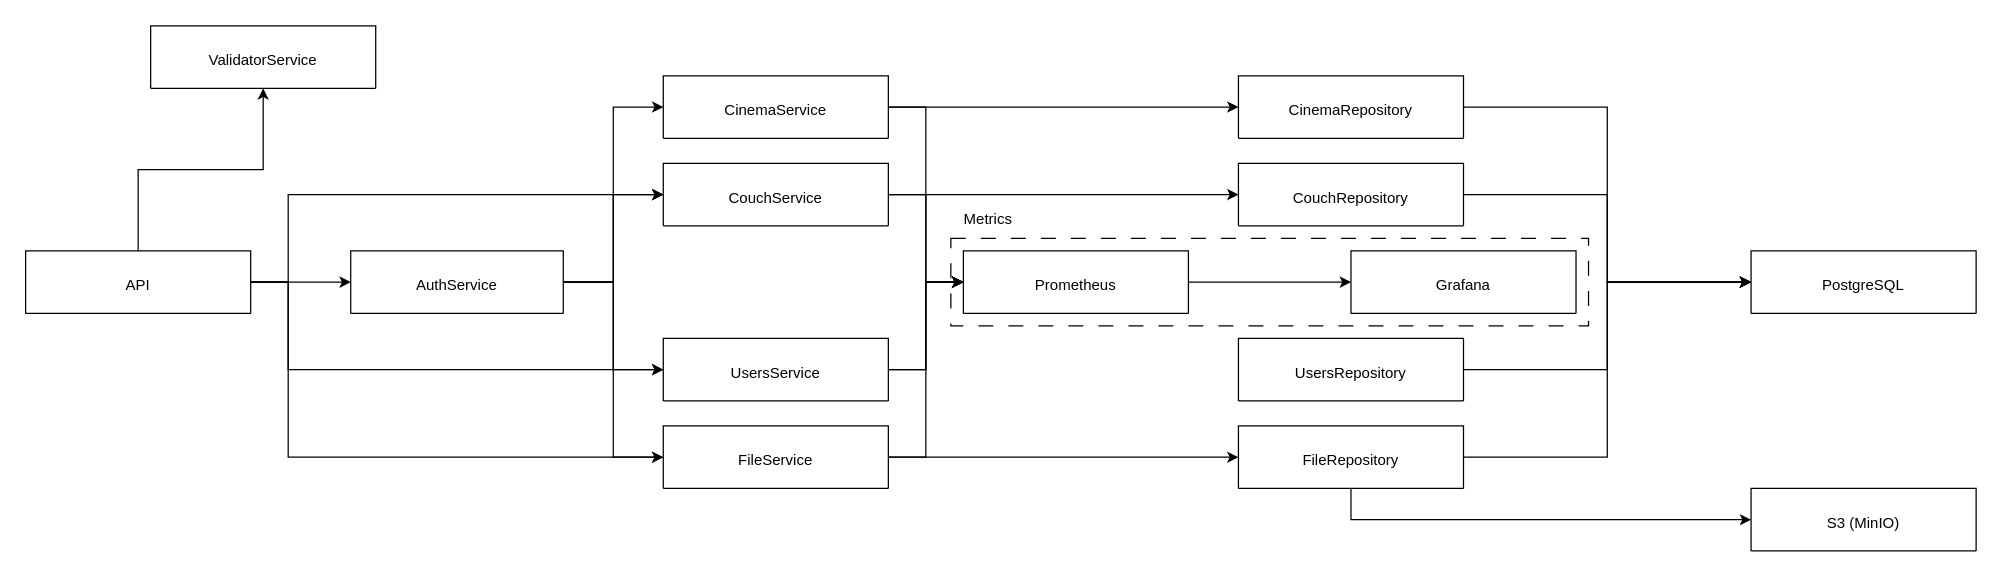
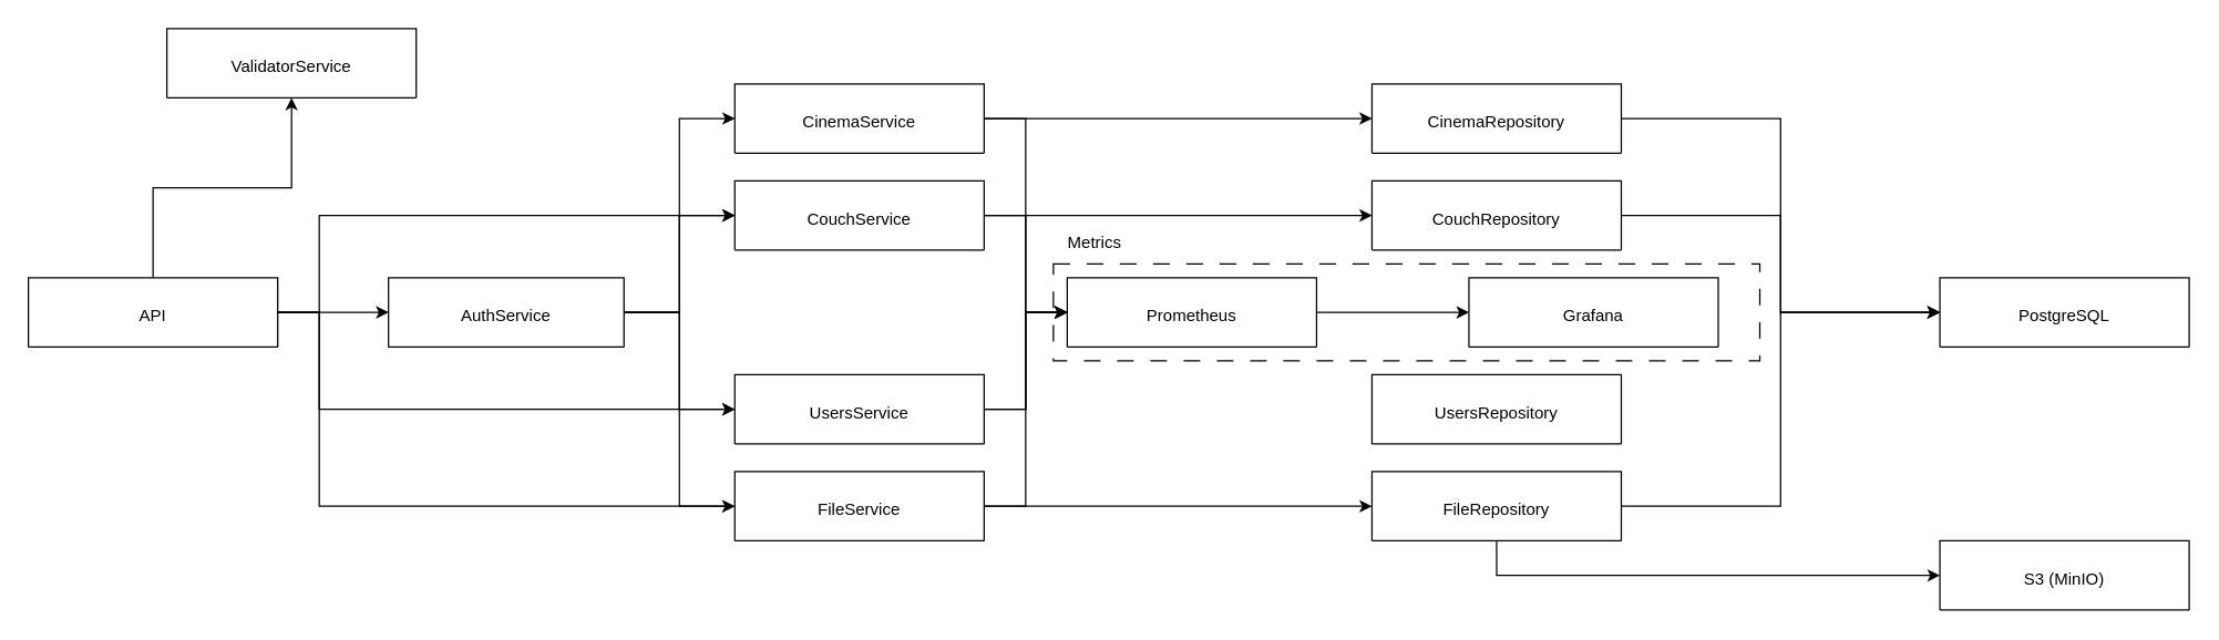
  <mxCell id="0" />
  <mxCell id="1" parent="0" />
  <mxCell id="2" style="edgeStyle=orthogonalEdgeStyle;rounded=0;orthogonalLoop=1;jettySize=auto;html=1;exitX=1;exitY=0.5;exitDx=0;exitDy=0;entryX=0;entryY=0.5;entryDx=0;entryDy=0;" edge="1" parent="1" source="4" target="21"><mxGeometry relative="1" as="geometry" /></mxCell>
  <mxCell id="3" style="edgeStyle=orthogonalEdgeStyle;rounded=0;orthogonalLoop=1;jettySize=auto;html=1;exitX=1;exitY=0.5;exitDx=0;exitDy=0;entryX=0;entryY=0.5;entryDx=0;entryDy=0;" edge="1" parent="1" source="4" target="21"><mxGeometry relative="1" as="geometry" /></mxCell>
  <mxCell id="4" value="&lt;div&gt;&lt;br&gt;&lt;/div&gt;&lt;div&gt;UsersService&lt;/div&gt;" style="swimlane;fontStyle=0;align=center;verticalAlign=top;childLayout=stackLayout;horizontal=1;startSize=55;horizontalStack=0;resizeParent=1;resizeParentMax=0;resizeLast=0;collapsible=0;marginBottom=0;html=1;whiteSpace=wrap;" vertex="1" parent="1"><mxGeometry x="530" y="270" width="180" height="50" as="geometry" /></mxCell>
  <mxCell id="5" style="edgeStyle=orthogonalEdgeStyle;rounded=0;orthogonalLoop=1;jettySize=auto;html=1;exitX=1;exitY=0.5;exitDx=0;exitDy=0;" edge="1" parent="1" source="7" target="29"><mxGeometry relative="1" as="geometry" /></mxCell>
  <mxCell id="6" style="edgeStyle=orthogonalEdgeStyle;rounded=0;orthogonalLoop=1;jettySize=auto;html=1;exitX=1;exitY=0.5;exitDx=0;exitDy=0;entryX=0;entryY=0.5;entryDx=0;entryDy=0;" edge="1" parent="1" source="7" target="21"><mxGeometry relative="1" as="geometry" /></mxCell>
  <mxCell id="7" value="&lt;div&gt;&lt;br&gt;&lt;/div&gt;&lt;div&gt;CinemaService&lt;/div&gt;" style="swimlane;fontStyle=0;align=center;verticalAlign=top;childLayout=stackLayout;horizontal=1;startSize=55;horizontalStack=0;resizeParent=1;resizeParentMax=0;resizeLast=0;collapsible=0;marginBottom=0;html=1;whiteSpace=wrap;" vertex="1" parent="1"><mxGeometry x="530" y="60" width="180" height="50" as="geometry" /></mxCell>
  <mxCell id="8" style="edgeStyle=orthogonalEdgeStyle;rounded=0;orthogonalLoop=1;jettySize=auto;html=1;exitX=1;exitY=0.5;exitDx=0;exitDy=0;entryX=0;entryY=0.5;entryDx=0;entryDy=0;" edge="1" parent="1" source="10" target="31"><mxGeometry relative="1" as="geometry" /></mxCell>
  <mxCell id="9" style="edgeStyle=orthogonalEdgeStyle;rounded=0;orthogonalLoop=1;jettySize=auto;html=1;exitX=1;exitY=0.5;exitDx=0;exitDy=0;entryX=0;entryY=0.5;entryDx=0;entryDy=0;" edge="1" parent="1" source="10" target="21"><mxGeometry relative="1" as="geometry" /></mxCell>
  <mxCell id="10" value="&lt;div&gt;&lt;br&gt;&lt;/div&gt;&lt;div&gt;CouchService&lt;/div&gt;&lt;div&gt;&lt;br&gt;&lt;/div&gt;" style="swimlane;fontStyle=0;align=center;verticalAlign=top;childLayout=stackLayout;horizontal=1;startSize=55;horizontalStack=0;resizeParent=1;resizeParentMax=0;resizeLast=0;collapsible=0;marginBottom=0;html=1;whiteSpace=wrap;" vertex="1" parent="1"><mxGeometry x="530" y="130" width="180" height="50" as="geometry" /></mxCell>
  <mxCell id="11" style="edgeStyle=orthogonalEdgeStyle;rounded=0;orthogonalLoop=1;jettySize=auto;html=1;exitX=1;exitY=0.5;exitDx=0;exitDy=0;entryX=0;entryY=0.5;entryDx=0;entryDy=0;" edge="1" parent="1" source="15" target="7"><mxGeometry relative="1" as="geometry" /></mxCell>
  <mxCell id="12" style="edgeStyle=orthogonalEdgeStyle;rounded=0;orthogonalLoop=1;jettySize=auto;html=1;exitX=1;exitY=0.5;exitDx=0;exitDy=0;entryX=0;entryY=0.5;entryDx=0;entryDy=0;" edge="1" parent="1" source="15" target="10"><mxGeometry relative="1" as="geometry" /></mxCell>
  <mxCell id="13" style="edgeStyle=orthogonalEdgeStyle;rounded=0;orthogonalLoop=1;jettySize=auto;html=1;exitX=1;exitY=0.5;exitDx=0;exitDy=0;entryX=0;entryY=0.5;entryDx=0;entryDy=0;" edge="1" parent="1" source="15" target="4"><mxGeometry relative="1" as="geometry" /></mxCell>
  <mxCell id="14" style="edgeStyle=orthogonalEdgeStyle;rounded=0;orthogonalLoop=1;jettySize=auto;html=1;exitX=1;exitY=0.5;exitDx=0;exitDy=0;entryX=0;entryY=0.5;entryDx=0;entryDy=0;" edge="1" parent="1" source="15" target="18"><mxGeometry relative="1" as="geometry" /></mxCell>
  <mxCell id="15" value="&lt;div&gt;&lt;br&gt;&lt;/div&gt;AuthService" style="swimlane;fontStyle=0;align=center;verticalAlign=top;childLayout=stackLayout;horizontal=1;startSize=55;horizontalStack=0;resizeParent=1;resizeParentMax=0;resizeLast=0;collapsible=0;marginBottom=0;html=1;whiteSpace=wrap;" vertex="1" parent="1"><mxGeometry x="280" y="200" width="170" height="50" as="geometry" /></mxCell>
  <mxCell id="16" style="edgeStyle=orthogonalEdgeStyle;rounded=0;orthogonalLoop=1;jettySize=auto;html=1;exitX=1;exitY=0.5;exitDx=0;exitDy=0;entryX=0;entryY=0.5;entryDx=0;entryDy=0;" edge="1" parent="1" source="18" target="36"><mxGeometry relative="1" as="geometry" /></mxCell>
  <mxCell id="17" style="edgeStyle=orthogonalEdgeStyle;rounded=0;orthogonalLoop=1;jettySize=auto;html=1;exitX=1;exitY=0.5;exitDx=0;exitDy=0;entryX=0;entryY=0.5;entryDx=0;entryDy=0;" edge="1" parent="1" source="18" target="21"><mxGeometry relative="1" as="geometry" /></mxCell>
  <mxCell id="18" value="&lt;div&gt;&lt;br&gt;&lt;/div&gt;&lt;div&gt;FileService&lt;/div&gt;&lt;div&gt;&lt;br&gt;&lt;/div&gt;" style="swimlane;fontStyle=0;align=center;verticalAlign=top;childLayout=stackLayout;horizontal=1;startSize=55;horizontalStack=0;resizeParent=1;resizeParentMax=0;resizeLast=0;collapsible=0;marginBottom=0;html=1;whiteSpace=wrap;" vertex="1" parent="1"><mxGeometry x="530" y="340" width="180" height="50" as="geometry" /></mxCell>
  <mxCell id="19" value="&lt;div&gt;&lt;br&gt;&lt;/div&gt;&lt;div&gt;ValidatorService&lt;/div&gt;&lt;div&gt;&lt;br&gt;&lt;/div&gt;" style="swimlane;fontStyle=0;align=center;verticalAlign=top;childLayout=stackLayout;horizontal=1;startSize=55;horizontalStack=0;resizeParent=1;resizeParentMax=0;resizeLast=0;collapsible=0;marginBottom=0;html=1;whiteSpace=wrap;" vertex="1" parent="1"><mxGeometry x="120" y="20" width="180" height="50" as="geometry" /></mxCell>
  <mxCell id="20" style="edgeStyle=orthogonalEdgeStyle;rounded=0;orthogonalLoop=1;jettySize=auto;html=1;exitX=1;exitY=0.5;exitDx=0;exitDy=0;entryX=0;entryY=0.5;entryDx=0;entryDy=0;" edge="1" parent="1" source="21" target="37"><mxGeometry relative="1" as="geometry" /></mxCell>
  <mxCell id="21" value="&lt;div&gt;&lt;br&gt;&lt;/div&gt;&lt;div&gt;Prometheus&lt;/div&gt;" style="swimlane;fontStyle=0;align=center;verticalAlign=top;childLayout=stackLayout;horizontal=1;startSize=55;horizontalStack=0;resizeParent=1;resizeParentMax=0;resizeLast=0;collapsible=0;marginBottom=0;html=1;whiteSpace=wrap;" vertex="1" parent="1"><mxGeometry x="770" y="200" width="180" height="50" as="geometry" /></mxCell>
  <mxCell id="22" style="edgeStyle=orthogonalEdgeStyle;rounded=0;orthogonalLoop=1;jettySize=auto;html=1;exitX=1;exitY=0.5;exitDx=0;exitDy=0;entryX=0;entryY=0.5;entryDx=0;entryDy=0;" edge="1" parent="1" source="27" target="15"><mxGeometry relative="1" as="geometry" /></mxCell>
  <mxCell id="23" style="edgeStyle=orthogonalEdgeStyle;rounded=0;orthogonalLoop=1;jettySize=auto;html=1;exitX=1;exitY=0.5;exitDx=0;exitDy=0;entryX=0;entryY=0.5;entryDx=0;entryDy=0;" edge="1" parent="1" source="27" target="18"><mxGeometry relative="1" as="geometry"><mxPoint x="230" y="370" as="targetPoint" /><Array as="points"><mxPoint x="230" y="225" /><mxPoint x="230" y="365" /></Array></mxGeometry></mxCell>
  <mxCell id="24" style="edgeStyle=orthogonalEdgeStyle;rounded=0;orthogonalLoop=1;jettySize=auto;html=1;exitX=0.5;exitY=0;exitDx=0;exitDy=0;entryX=0.5;entryY=1;entryDx=0;entryDy=0;" edge="1" parent="1" source="27" target="19"><mxGeometry relative="1" as="geometry" /></mxCell>
  <mxCell id="25" style="edgeStyle=orthogonalEdgeStyle;rounded=0;orthogonalLoop=1;jettySize=auto;html=1;exitX=1;exitY=0.5;exitDx=0;exitDy=0;entryX=0;entryY=0.5;entryDx=0;entryDy=0;" edge="1" parent="1" source="27" target="4"><mxGeometry relative="1" as="geometry"><Array as="points"><mxPoint x="230" y="225" /><mxPoint x="230" y="295" /></Array></mxGeometry></mxCell>
  <mxCell id="26" style="edgeStyle=orthogonalEdgeStyle;rounded=0;orthogonalLoop=1;jettySize=auto;html=1;exitX=1;exitY=0.5;exitDx=0;exitDy=0;entryX=0;entryY=0.5;entryDx=0;entryDy=0;" edge="1" parent="1" source="27" target="10"><mxGeometry relative="1" as="geometry"><Array as="points"><mxPoint x="230" y="225" /><mxPoint x="230" y="155" /></Array></mxGeometry></mxCell>
  <mxCell id="27" value="&lt;div&gt;&lt;br&gt;&lt;/div&gt;&lt;div&gt;API&lt;/div&gt;" style="swimlane;fontStyle=0;align=center;verticalAlign=top;childLayout=stackLayout;horizontal=1;startSize=55;horizontalStack=0;resizeParent=1;resizeParentMax=0;resizeLast=0;collapsible=0;marginBottom=0;html=1;whiteSpace=wrap;" vertex="1" parent="1"><mxGeometry x="20" y="200" width="180" height="50" as="geometry" /></mxCell>
  <mxCell id="28" style="edgeStyle=orthogonalEdgeStyle;rounded=0;orthogonalLoop=1;jettySize=auto;html=1;exitX=1;exitY=0.5;exitDx=0;exitDy=0;entryX=0;entryY=0.5;entryDx=0;entryDy=0;" edge="1" parent="1" source="29" target="38"><mxGeometry relative="1" as="geometry" /></mxCell>
  <mxCell id="29" value="&lt;div&gt;&lt;br&gt;&lt;/div&gt;&lt;div&gt;CinemaRepository&lt;/div&gt;" style="swimlane;fontStyle=0;align=center;verticalAlign=top;childLayout=stackLayout;horizontal=1;startSize=55;horizontalStack=0;resizeParent=1;resizeParentMax=0;resizeLast=0;collapsible=0;marginBottom=0;html=1;whiteSpace=wrap;" vertex="1" parent="1"><mxGeometry x="990" y="60" width="180" height="50" as="geometry" /></mxCell>
  <mxCell id="30" style="edgeStyle=orthogonalEdgeStyle;rounded=0;orthogonalLoop=1;jettySize=auto;html=1;exitX=1;exitY=0.5;exitDx=0;exitDy=0;entryX=0;entryY=0.5;entryDx=0;entryDy=0;" edge="1" parent="1" source="31" target="38"><mxGeometry relative="1" as="geometry" /></mxCell>
  <mxCell id="31" value="&lt;div&gt;&lt;br&gt;&lt;/div&gt;&lt;div&gt;CouchRepository&lt;/div&gt;" style="swimlane;fontStyle=0;align=center;verticalAlign=top;childLayout=stackLayout;horizontal=1;startSize=55;horizontalStack=0;resizeParent=1;resizeParentMax=0;resizeLast=0;collapsible=0;marginBottom=0;html=1;whiteSpace=wrap;" vertex="1" parent="1"><mxGeometry x="990" y="130" width="180" height="50" as="geometry" /></mxCell>
- <mxCell id="32" style="edgeStyle=orthogonalEdgeStyle;rounded=0;orthogonalLoop=1;jettySize=auto;html=1;exitX=1;exitY=0.5;exitDx=0;exitDy=0;entryX=0;entryY=0.5;entryDx=0;entryDy=0;" edge="1" parent="1" source="33" target="38"><mxGeometry relative="1" as="geometry" /></mxCell>
  <mxCell id="33" value="&lt;div&gt;&lt;br&gt;&lt;/div&gt;&lt;div&gt;UsersRepository&lt;/div&gt;" style="swimlane;fontStyle=0;align=center;verticalAlign=top;childLayout=stackLayout;horizontal=1;startSize=55;horizontalStack=0;resizeParent=1;resizeParentMax=0;resizeLast=0;collapsible=0;marginBottom=0;html=1;whiteSpace=wrap;" vertex="1" parent="1"><mxGeometry x="990" y="270" width="180" height="50" as="geometry" /></mxCell>
  <mxCell id="34" style="edgeStyle=orthogonalEdgeStyle;rounded=0;orthogonalLoop=1;jettySize=auto;html=1;exitX=1;exitY=0.5;exitDx=0;exitDy=0;entryX=0;entryY=0.5;entryDx=0;entryDy=0;" edge="1" parent="1" source="36" target="38"><mxGeometry relative="1" as="geometry" /></mxCell>
  <mxCell id="35" style="edgeStyle=orthogonalEdgeStyle;rounded=0;orthogonalLoop=1;jettySize=auto;html=1;exitX=0.5;exitY=1;exitDx=0;exitDy=0;entryX=0;entryY=0.5;entryDx=0;entryDy=0;" edge="1" parent="1" source="36" target="41"><mxGeometry relative="1" as="geometry" /></mxCell>
  <mxCell id="36" value="&lt;div&gt;&lt;br&gt;&lt;/div&gt;&lt;div&gt;FileRepository&lt;/div&gt;" style="swimlane;fontStyle=0;align=center;verticalAlign=top;childLayout=stackLayout;horizontal=1;startSize=55;horizontalStack=0;resizeParent=1;resizeParentMax=0;resizeLast=0;collapsible=0;marginBottom=0;html=1;whiteSpace=wrap;" vertex="1" parent="1"><mxGeometry x="990" y="340" width="180" height="50" as="geometry" /></mxCell>
- <mxCell id="37" value="&lt;div&gt;&lt;br&gt;&lt;/div&gt;&lt;div&gt;Grafana&lt;/div&gt;" style="swimlane;fontStyle=0;align=center;verticalAlign=top;childLayout=stackLayout;horizontal=1;startSize=55;horizontalStack=0;resizeParent=1;resizeParentMax=0;resizeLast=0;collapsible=0;marginBottom=0;html=1;whiteSpace=wrap;" vertex="1" parent="1"><mxGeometry x="1080" y="200" width="180" height="50" as="geometry" /></mxCell>
+ <mxCell id="37" value="&lt;div&gt;&lt;br&gt;&lt;/div&gt;&lt;div&gt;Grafana&lt;/div&gt;" style="swimlane;fontStyle=0;align=center;verticalAlign=top;childLayout=stackLayout;horizontal=1;startSize=55;horizontalStack=0;resizeParent=1;resizeParentMax=0;resizeLast=0;collapsible=0;marginBottom=0;html=1;whiteSpace=wrap;" vertex="1" parent="1"><mxGeometry x="1060" y="200" width="180" height="50" as="geometry" /></mxCell>
  <mxCell id="38" value="&lt;div&gt;&lt;br&gt;&lt;/div&gt;&lt;div&gt;PostgreSQL&lt;/div&gt;" style="swimlane;fontStyle=0;align=center;verticalAlign=top;childLayout=stackLayout;horizontal=1;startSize=55;horizontalStack=0;resizeParent=1;resizeParentMax=0;resizeLast=0;collapsible=0;marginBottom=0;html=1;whiteSpace=wrap;" vertex="1" parent="1"><mxGeometry x="1400" y="200" width="180" height="50" as="geometry" /></mxCell>
  <mxCell id="39" value="" style="rounded=0;whiteSpace=wrap;html=1;fillColor=none;dashed=1;dashPattern=12 12;" vertex="1" parent="1"><mxGeometry x="760" y="190" width="510" height="70" as="geometry" /></mxCell>
  <mxCell id="40" value="Metrics" style="text;html=1;align=center;verticalAlign=middle;whiteSpace=wrap;rounded=0;" vertex="1" parent="1"><mxGeometry x="760" y="160" width="60" height="30" as="geometry" /></mxCell>
  <mxCell id="41" value="&lt;div&gt;&lt;br&gt;&lt;/div&gt;&lt;div&gt;S3 (MinIO)&lt;/div&gt;" style="swimlane;fontStyle=0;align=center;verticalAlign=top;childLayout=stackLayout;horizontal=1;startSize=55;horizontalStack=0;resizeParent=1;resizeParentMax=0;resizeLast=0;collapsible=0;marginBottom=0;html=1;whiteSpace=wrap;" vertex="1" parent="1"><mxGeometry x="1400" y="390" width="180" height="50" as="geometry" /></mxCell>
